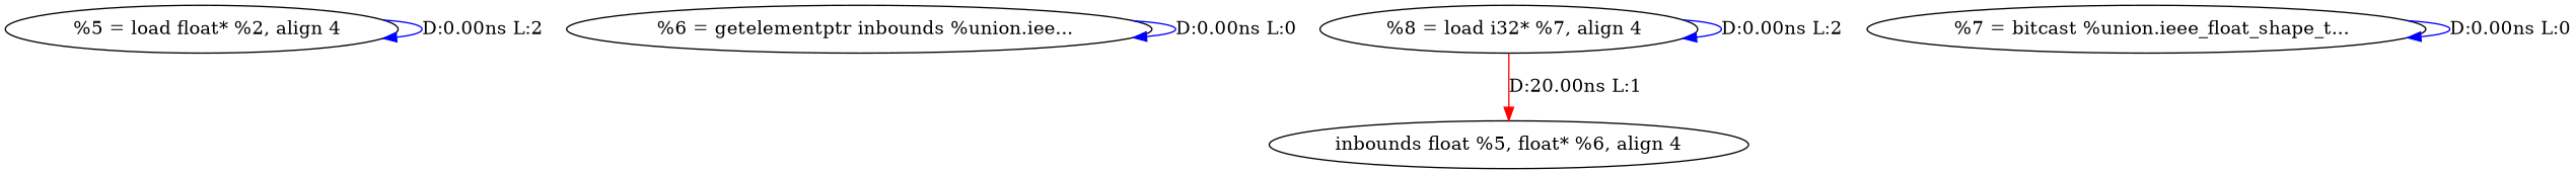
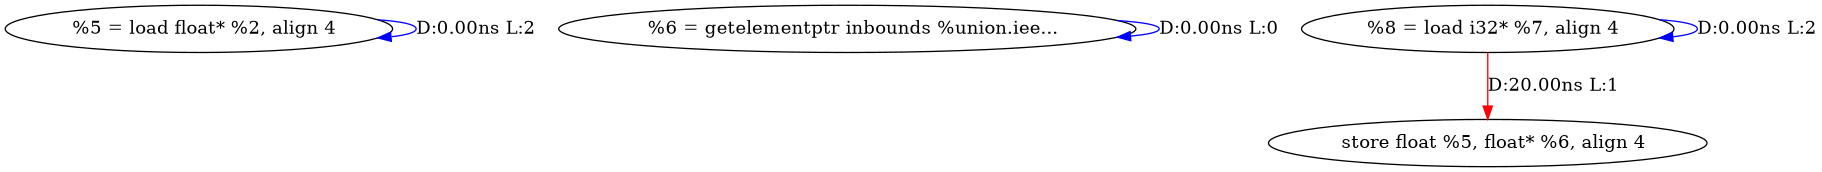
  digraph {
    edge [color=blue]
    n1 [label="  %5 = load float* %2, align 4"]
    n2 [label="  %6 = getelementptr inbounds %union.iee..."]
    n3 [label="  %8 = load i32* %7, align 4"]
-   n4 [label="inbounds float %5, float* %6, align 4"]
-   n5 [label="  %7 = bitcast %union.ieee_float_shape_t..."]
+   n4 [label="  store float %5, float* %6, align 4"]
    n1 -> n1 [label="D:0.00ns L:2"]
    n2 -> n2 [label="D:0.00ns L:0"]
    n3 -> n3 [label="D:0.00ns L:2"]
    n3 -> n4 [color=red label="D:20.00ns L:1"]
-   n5 -> n5 [label="D:0.00ns L:0"]
  }
